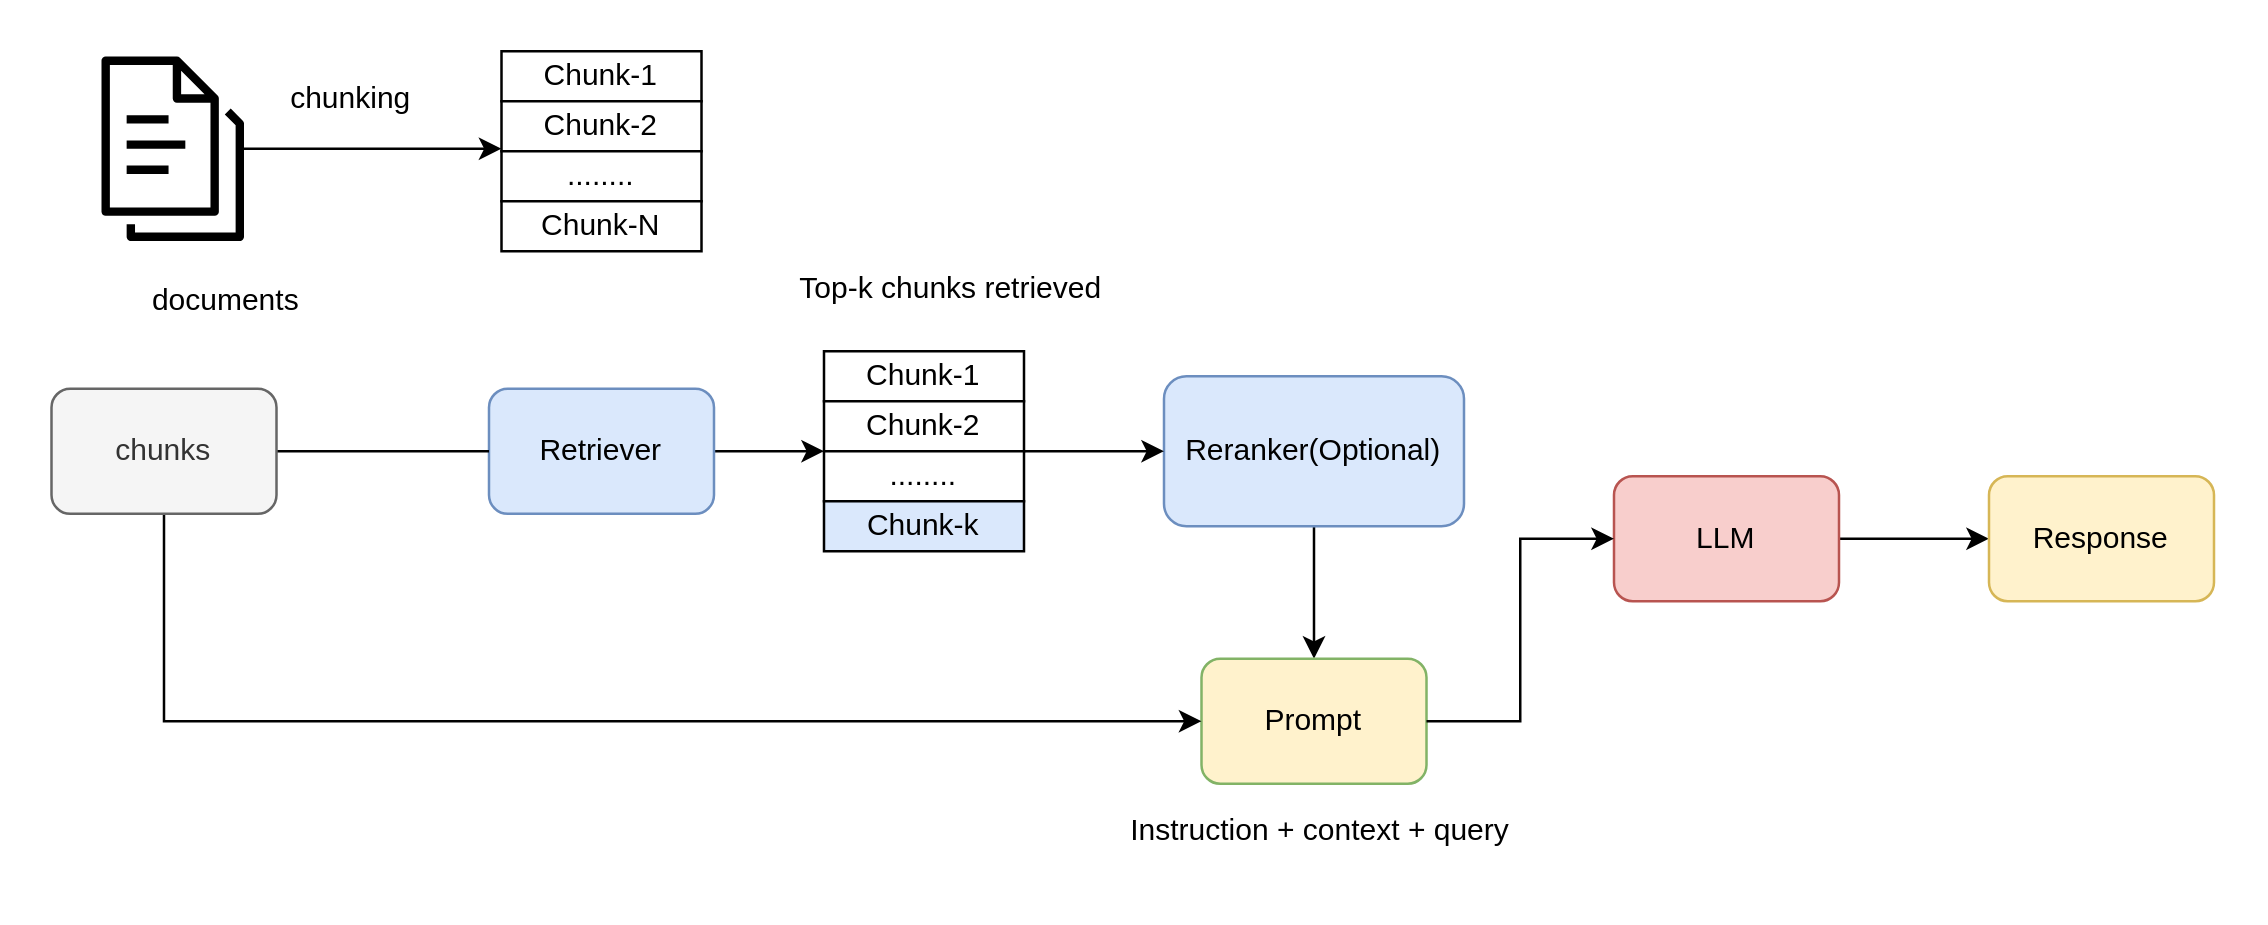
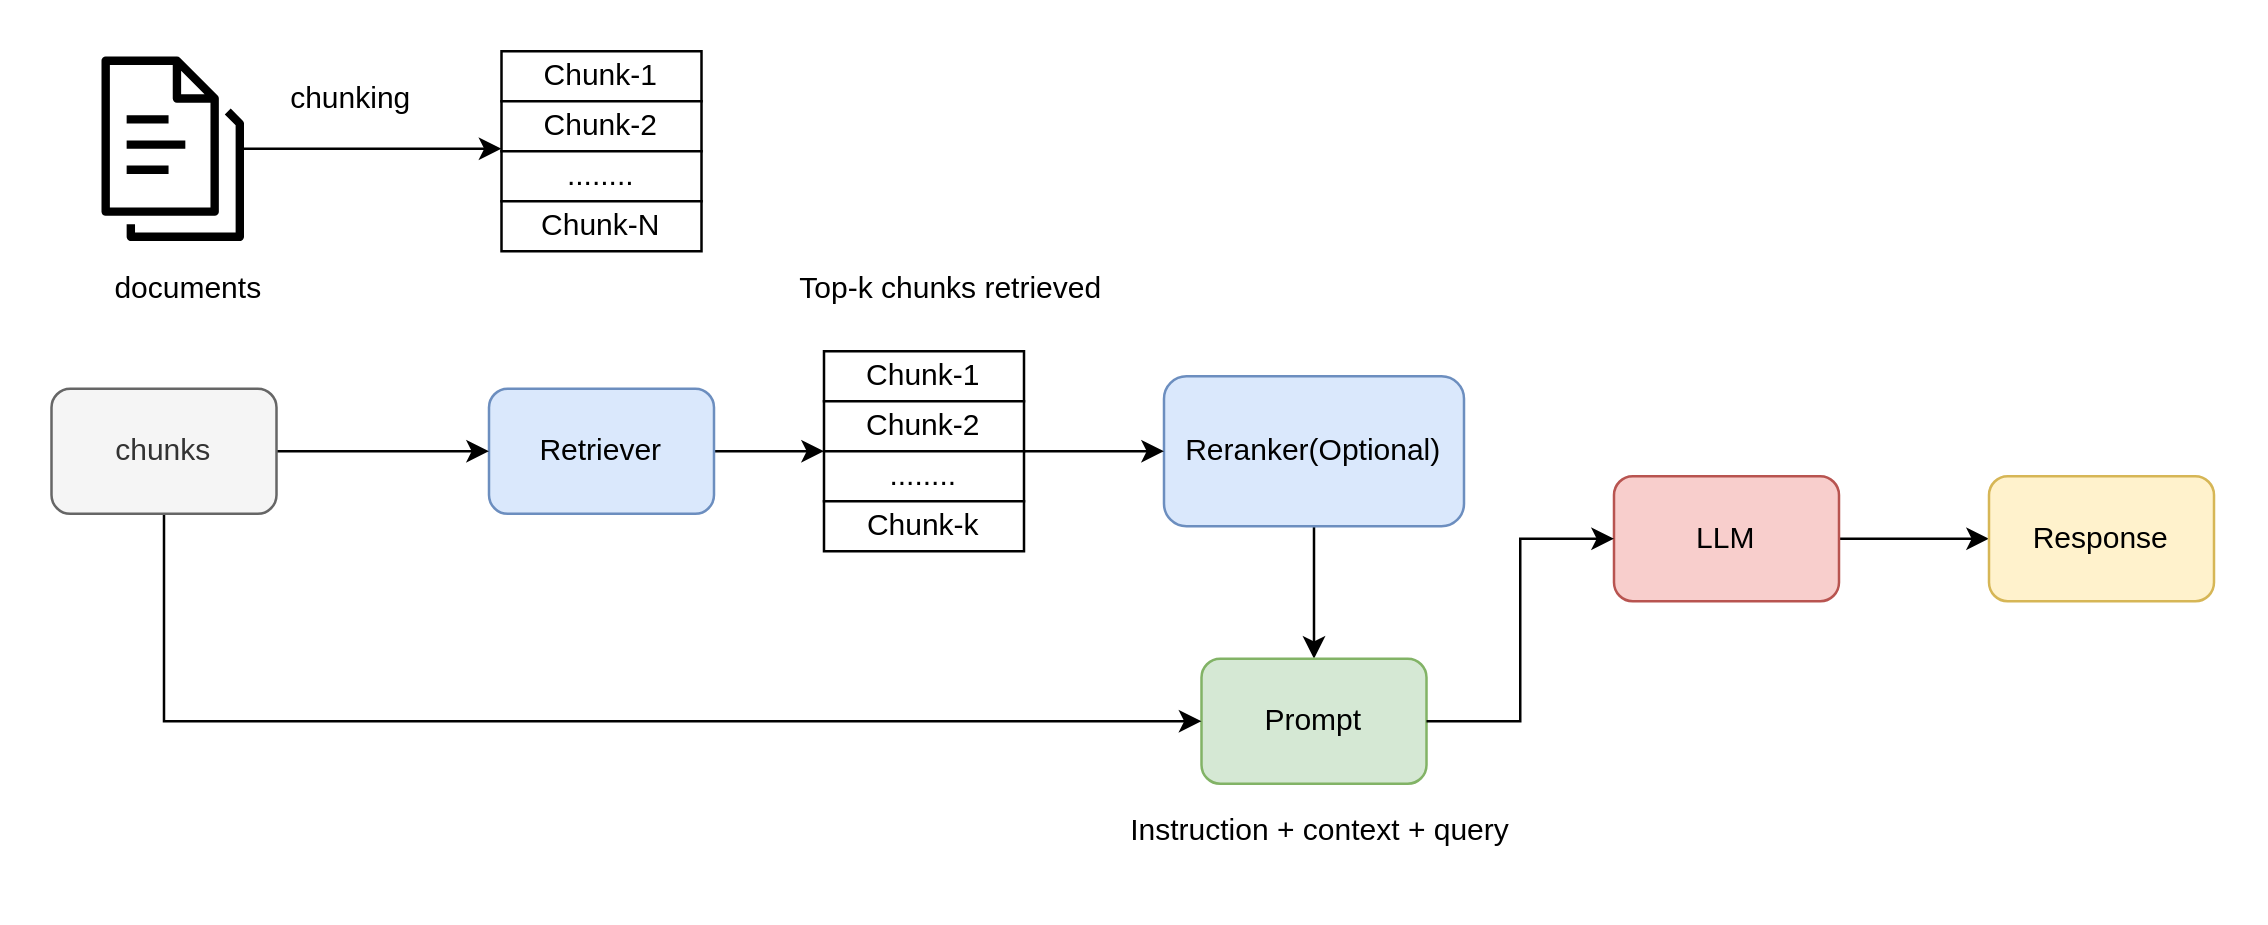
  <mxCell id="0" />
  <mxCell id="1" parent="0" />
  <mxCell id="2" value="" style="group" vertex="1" connectable="0" parent="1"><mxGeometry x="200" y="20" width="80" height="80" as="geometry" /></mxCell>
  <mxCell id="3" value="Chunk-1" style="rounded=0;whiteSpace=wrap;html=1;" vertex="1" parent="2"><mxGeometry width="80" height="20" as="geometry" /></mxCell>
  <mxCell id="4" value="Chunk-2" style="rounded=0;whiteSpace=wrap;html=1;" vertex="1" parent="2"><mxGeometry y="20" width="80" height="20" as="geometry" /></mxCell>
  <mxCell id="5" value="........" style="rounded=0;whiteSpace=wrap;html=1;" vertex="1" parent="2"><mxGeometry y="40" width="80" height="20" as="geometry" /></mxCell>
  <mxCell id="6" value="Chunk-N" style="rounded=0;whiteSpace=wrap;html=1;" vertex="1" parent="2"><mxGeometry y="60" width="80" height="20" as="geometry" /></mxCell>
  <mxCell id="7" style="edgeStyle=orthogonalEdgeStyle;rounded=0;orthogonalLoop=1;jettySize=auto;html=1;" edge="1" parent="1" source="8"><mxGeometry relative="1" as="geometry"><mxPoint x="200" y="59" as="targetPoint" /></mxGeometry></mxCell>
  <mxCell id="8" value="" style="sketch=0;outlineConnect=0;fontColor=#232F3E;gradientColor=none;fillColor=#000000;strokeColor=none;verticalLabelPosition=bottom;verticalAlign=top;align=center;html=1;fontSize=12;fontStyle=0;aspect=fixed;pointerEvents=1;shape=mxgraph.aws4.documents3;strokeWidth=1;" vertex="1" parent="1"><mxGeometry x="40" y="20" width="57" height="78" as="geometry" /></mxCell>
  <mxCell id="9" style="edgeStyle=orthogonalEdgeStyle;rounded=0;orthogonalLoop=1;jettySize=auto;html=1;entryX=0;entryY=0;entryDx=0;entryDy=0;" edge="1" parent="1" source="10" target="15"><mxGeometry relative="1" as="geometry"><Array as="points"><mxPoint x="325" y="180" /><mxPoint x="325" y="180" /></Array></mxGeometry></mxCell>
  <mxCell id="10" value="Retriever" style="rounded=1;whiteSpace=wrap;html=1;fillColor=#dae8fc;strokeColor=#6c8ebf;" vertex="1" parent="1"><mxGeometry x="195" y="155" width="90" height="50" as="geometry" /></mxCell>
  <mxCell id="11" value="" style="group" vertex="1" connectable="0" parent="1"><mxGeometry x="329" y="140" width="80" height="80" as="geometry" /></mxCell>
  <mxCell id="12" value="Chunk-1" style="rounded=0;whiteSpace=wrap;html=1;" vertex="1" parent="11"><mxGeometry width="80" height="20" as="geometry" /></mxCell>
  <mxCell id="13" style="edgeStyle=orthogonalEdgeStyle;rounded=0;orthogonalLoop=1;jettySize=auto;html=1;exitX=0.5;exitY=0;exitDx=0;exitDy=0;" edge="1" parent="11" source="14"><mxGeometry relative="1" as="geometry"><mxPoint x="10" y="30" as="targetPoint" /></mxGeometry></mxCell>
  <mxCell id="14" value="Chunk-2" style="rounded=0;whiteSpace=wrap;html=1;" vertex="1" parent="11"><mxGeometry y="20" width="80" height="20" as="geometry" /></mxCell>
  <mxCell id="15" value="........" style="rounded=0;whiteSpace=wrap;html=1;" vertex="1" parent="11"><mxGeometry y="40" width="80" height="20" as="geometry" /></mxCell>
- <mxCell id="16" value="Chunk-k" style="rounded=0;whiteSpace=wrap;html=1;fillColor=#dae8fc;" vertex="1" parent="11"><mxGeometry y="60" width="80" height="20" as="geometry" /></mxCell>
+ <mxCell id="16" value="Chunk-k" style="rounded=0;whiteSpace=wrap;html=1;" vertex="1" parent="11"><mxGeometry y="60" width="80" height="20" as="geometry" /></mxCell>
  <mxCell id="17" value="chunking" style="text;html=1;whiteSpace=wrap;strokeColor=none;fillColor=none;align=center;verticalAlign=middle;rounded=0;" vertex="1" parent="1"><mxGeometry x="110" y="24" width="60" height="30" as="geometry" /></mxCell>
- <mxCell id="18" value="documents" style="text;html=1;whiteSpace=wrap;strokeColor=none;fillColor=none;align=center;verticalAlign=middle;rounded=0;" vertex="1" parent="1"><mxGeometry x="60" y="105" width="60" height="30" as="geometry" /></mxCell>
+ <mxCell id="18" value="documents" style="text;html=1;whiteSpace=wrap;strokeColor=none;fillColor=none;align=center;verticalAlign=middle;rounded=0;" vertex="1" parent="1"><mxGeometry x="45" y="100" width="60" height="30" as="geometry" /></mxCell>
  <mxCell id="19" value="Top-k chunks retrieved" style="text;html=1;whiteSpace=wrap;strokeColor=none;fillColor=none;align=center;verticalAlign=middle;rounded=0;" vertex="1" parent="1"><mxGeometry x="315" y="100" width="130" height="30" as="geometry" /></mxCell>
  <mxCell id="20" value="" style="edgeStyle=orthogonalEdgeStyle;rounded=0;orthogonalLoop=1;jettySize=auto;html=1;" edge="1" parent="1" source="21" target="26"><mxGeometry relative="1" as="geometry" /></mxCell>
  <mxCell id="21" value="Reranker(Optional)" style="rounded=1;whiteSpace=wrap;html=1;fillColor=#dae8fc;strokeColor=#6c8ebf;" vertex="1" parent="1"><mxGeometry x="465" y="150" width="120" height="60" as="geometry" /></mxCell>
  <mxCell id="22" value="" style="edgeStyle=orthogonalEdgeStyle;rounded=0;orthogonalLoop=1;jettySize=auto;html=1;" edge="1" parent="1" source="23" target="32"><mxGeometry relative="1" as="geometry" /></mxCell>
  <mxCell id="23" value="LLM" style="rounded=1;whiteSpace=wrap;html=1;fillColor=#f8cecc;strokeColor=#b85450;" vertex="1" parent="1"><mxGeometry x="645" y="190" width="90" height="50" as="geometry" /></mxCell>
  <mxCell id="24" value="" style="group" vertex="1" connectable="0" parent="1"><mxGeometry x="450" y="258" width="160" height="90" as="geometry" /></mxCell>
  <mxCell id="25" value="&lt;div style=&quot;text-align: center;&quot;&gt;&lt;span style=&quot;background-color: transparent; color: light-dark(rgb(0, 0, 0), rgb(255, 255, 255));&quot;&gt;Instruction + context + query&lt;/span&gt;&lt;/div&gt;" style="text;whiteSpace=wrap;html=1;" vertex="1" parent="24"><mxGeometry y="60" width="160" height="30" as="geometry" /></mxCell>
- <mxCell id="26" value="Prompt" style="rounded=1;whiteSpace=wrap;html=1;fillColor=#fff2cc;strokeColor=#82b366;" vertex="1" parent="24"><mxGeometry x="30" y="5" width="90" height="50" as="geometry" /></mxCell>
- <mxCell id="27" value="" style="edgeStyle=orthogonalEdgeStyle;rounded=0;orthogonalLoop=1;jettySize=auto;html=1;endArrow=none;" edge="1" parent="1" source="29" target="10"><mxGeometry relative="1" as="geometry" /></mxCell>
+ <mxCell id="26" value="Prompt" style="rounded=1;whiteSpace=wrap;html=1;fillColor=#d5e8d4;strokeColor=#82b366;" vertex="1" parent="24"><mxGeometry x="30" y="5" width="90" height="50" as="geometry" /></mxCell>
+ <mxCell id="27" value="" style="edgeStyle=orthogonalEdgeStyle;rounded=0;orthogonalLoop=1;jettySize=auto;html=1;" edge="1" parent="1" source="29" target="10"><mxGeometry relative="1" as="geometry" /></mxCell>
  <mxCell id="28" style="edgeStyle=orthogonalEdgeStyle;rounded=0;orthogonalLoop=1;jettySize=auto;html=1;entryX=0;entryY=0.5;entryDx=0;entryDy=0;" edge="1" parent="1" source="29" target="26"><mxGeometry relative="1" as="geometry"><Array as="points"><mxPoint x="65" y="288" /></Array></mxGeometry></mxCell>
  <mxCell id="29" value="chunks" style="rounded=1;whiteSpace=wrap;html=1;fillColor=#f5f5f5;strokeColor=#666666;fontColor=#333333;" vertex="1" parent="1"><mxGeometry x="20" y="155" width="90" height="50" as="geometry" /></mxCell>
  <mxCell id="30" style="edgeStyle=orthogonalEdgeStyle;rounded=0;orthogonalLoop=1;jettySize=auto;html=1;entryX=0;entryY=0.5;entryDx=0;entryDy=0;exitX=1;exitY=0;exitDx=0;exitDy=0;" edge="1" parent="1" source="15" target="21"><mxGeometry relative="1" as="geometry"><Array as="points"><mxPoint x="425" y="180" /><mxPoint x="425" y="180" /></Array></mxGeometry></mxCell>
  <mxCell id="31" style="edgeStyle=orthogonalEdgeStyle;rounded=0;orthogonalLoop=1;jettySize=auto;html=1;entryX=0;entryY=0.5;entryDx=0;entryDy=0;" edge="1" parent="1" source="26" target="23"><mxGeometry relative="1" as="geometry" /></mxCell>
  <mxCell id="32" value="Response" style="rounded=1;whiteSpace=wrap;html=1;fillColor=#fff2cc;strokeColor=#d6b656;" vertex="1" parent="1"><mxGeometry x="795" y="190" width="90" height="50" as="geometry" /></mxCell>
